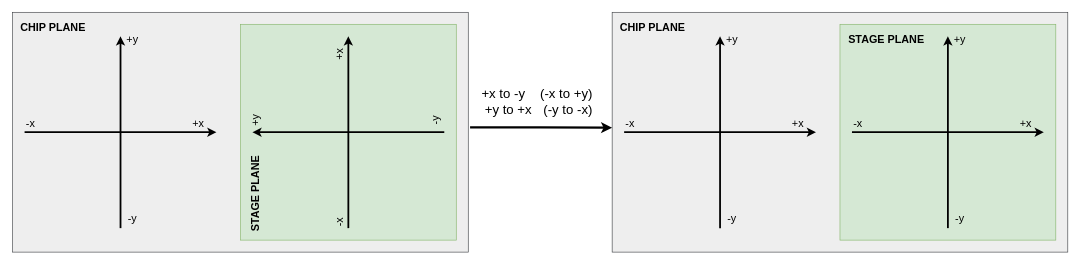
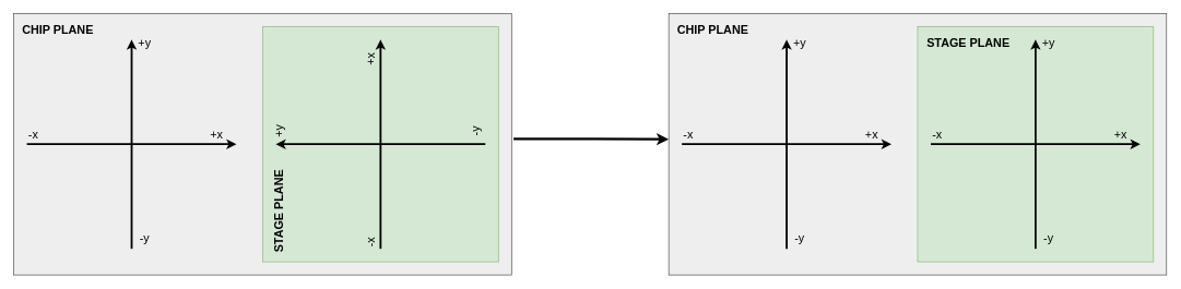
  <mxCell id="0" />
  <mxCell id="1" parent="0" />
  <mxCell id="2" style="edgeStyle=orthogonalEdgeStyle;rounded=0;orthogonalLoop=1;jettySize=auto;html=1;exitX=1.004;exitY=0.48;exitDx=0;exitDy=0;strokeWidth=4;fontSize=18;entryX=0;entryY=0.75;entryDx=0;entryDy=0;exitPerimeter=0;" edge="1" parent="1" source="3" target="34"><mxGeometry relative="1" as="geometry"><mxPoint x="1010" y="220" as="targetPoint" /></mxGeometry></mxCell>
  <mxCell id="3" value="" style="whiteSpace=wrap;html=1;fillColor=#eeeeee;strokeColor=#36393d;container=0;" vertex="1" parent="1"><mxGeometry x="20" y="20" width="760" height="400" as="geometry" /></mxCell>
  <mxCell id="4" value="" style="group" vertex="1" connectable="0" parent="1"><mxGeometry x="400" y="40" width="360" height="360" as="geometry" /></mxCell>
  <mxCell id="5" value="" style="whiteSpace=wrap;html=1;aspect=fixed;fillColor=#d5e8d4;strokeColor=#82b366;container=0;rotation=-90;" vertex="1" parent="4"><mxGeometry width="360" height="360" as="geometry" /></mxCell>
  <mxCell id="6" value="" style="endArrow=classic;html=1;rounded=0;strokeWidth=3;" edge="1" parent="4"><mxGeometry width="50" height="50" relative="1" as="geometry"><mxPoint x="340" y="180" as="sourcePoint" /><mxPoint x="20" y="180" as="targetPoint" /></mxGeometry></mxCell>
  <mxCell id="7" value="" style="endArrow=classic;html=1;rounded=0;strokeWidth=3;" edge="1" parent="4"><mxGeometry width="50" height="50" relative="1" as="geometry"><mxPoint x="180" y="340" as="sourcePoint" /><mxPoint x="180" y="20" as="targetPoint" /></mxGeometry></mxCell>
  <mxCell id="8" value="&lt;b&gt;&lt;font style=&quot;font-size: 18px;&quot;&gt;STAGE PLANE&amp;nbsp;&lt;/font&gt;&lt;/b&gt;" style="text;html=1;strokeColor=none;fillColor=none;align=center;verticalAlign=middle;whiteSpace=wrap;rounded=0;container=0;rotation=-90;" vertex="1" parent="4"><mxGeometry x="-45" y="265" width="140" height="30" as="geometry" /></mxCell>
  <mxCell id="9" value="+x" style="text;html=1;strokeColor=none;fillColor=none;align=center;verticalAlign=middle;whiteSpace=wrap;rounded=0;fontSize=18;container=0;rotation=-90;" vertex="1" parent="4"><mxGeometry x="135" y="35" width="60" height="30" as="geometry" /></mxCell>
  <mxCell id="10" value="-x" style="text;html=1;strokeColor=none;fillColor=none;align=center;verticalAlign=middle;whiteSpace=wrap;rounded=0;fontSize=18;container=0;rotation=-90;" vertex="1" parent="4"><mxGeometry x="135" y="315" width="60" height="30" as="geometry" /></mxCell>
  <mxCell id="11" value="+y" style="text;html=1;strokeColor=none;fillColor=none;align=center;verticalAlign=middle;whiteSpace=wrap;rounded=0;fontSize=18;container=0;rotation=-90;" vertex="1" parent="4"><mxGeometry x="-5" y="145" width="60" height="30" as="geometry" /></mxCell>
  <mxCell id="12" value="-y" style="text;html=1;strokeColor=none;fillColor=none;align=center;verticalAlign=middle;whiteSpace=wrap;rounded=0;fontSize=18;container=0;rotation=-90;" vertex="1" parent="4"><mxGeometry x="295" y="145" width="60" height="30" as="geometry" /></mxCell>
  <mxCell id="13" value="" style="endArrow=classic;html=1;rounded=0;strokeWidth=3;" edge="1" parent="1"><mxGeometry width="50" height="50" relative="1" as="geometry"><mxPoint x="200" y="380" as="sourcePoint" /><mxPoint x="200" y="60" as="targetPoint" /></mxGeometry></mxCell>
  <mxCell id="14" value="" style="endArrow=classic;html=1;rounded=0;strokeWidth=3;" edge="1" parent="1"><mxGeometry width="50" height="50" relative="1" as="geometry"><mxPoint x="40" y="220" as="sourcePoint" /><mxPoint x="360" y="220" as="targetPoint" /></mxGeometry></mxCell>
  <mxCell id="15" value="&lt;b&gt;&lt;font style=&quot;font-size: 18px;&quot;&gt;CHIP PLANE&amp;nbsp;&lt;/font&gt;&lt;/b&gt;" style="text;html=1;strokeColor=none;fillColor=none;align=center;verticalAlign=middle;whiteSpace=wrap;rounded=0;container=0;" vertex="1" parent="1"><mxGeometry x="30" y="30" width="120" height="30" as="geometry" /></mxCell>
  <mxCell id="16" value="+x" style="text;html=1;strokeColor=none;fillColor=none;align=center;verticalAlign=middle;whiteSpace=wrap;rounded=0;fontSize=18;container=0;" vertex="1" parent="1"><mxGeometry x="300" y="190" width="60" height="30" as="geometry" /></mxCell>
  <mxCell id="17" value="-x" style="text;html=1;strokeColor=none;fillColor=none;align=center;verticalAlign=middle;whiteSpace=wrap;rounded=0;fontSize=18;container=0;" vertex="1" parent="1"><mxGeometry x="20" y="190" width="60" height="30" as="geometry" /></mxCell>
  <mxCell id="18" value="+y" style="text;html=1;strokeColor=none;fillColor=none;align=center;verticalAlign=middle;whiteSpace=wrap;rounded=0;fontSize=18;container=0;" vertex="1" parent="1"><mxGeometry x="190" y="50" width="60" height="30" as="geometry" /></mxCell>
  <mxCell id="19" value="-y" style="text;html=1;strokeColor=none;fillColor=none;align=center;verticalAlign=middle;whiteSpace=wrap;rounded=0;fontSize=18;container=0;" vertex="1" parent="1"><mxGeometry x="190" y="350" width="60" height="30" as="geometry" /></mxCell>
  <mxCell id="20" value="" style="whiteSpace=wrap;html=1;fillColor=#eeeeee;strokeColor=#36393d;container=0;" vertex="1" parent="1"><mxGeometry x="1020" y="20" width="760" height="400" as="geometry" /></mxCell>
  <mxCell id="21" value="" style="group;rotation=90;" vertex="1" connectable="0" parent="1"><mxGeometry x="1400" y="40" width="360" height="360" as="geometry" /></mxCell>
  <mxCell id="22" value="" style="whiteSpace=wrap;html=1;aspect=fixed;fillColor=#d5e8d4;strokeColor=#82b366;container=0;rotation=0;" vertex="1" parent="21"><mxGeometry width="360" height="360" as="geometry" /></mxCell>
  <mxCell id="23" value="" style="endArrow=classic;html=1;rounded=0;strokeWidth=3;" edge="1" parent="21"><mxGeometry width="50" height="50" relative="1" as="geometry"><mxPoint x="180" y="340" as="sourcePoint" /><mxPoint x="180" y="20" as="targetPoint" /></mxGeometry></mxCell>
  <mxCell id="24" value="" style="endArrow=classic;html=1;rounded=0;strokeWidth=3;" edge="1" parent="21"><mxGeometry width="50" height="50" relative="1" as="geometry"><mxPoint x="20" y="180" as="sourcePoint" /><mxPoint x="340" y="180" as="targetPoint" /></mxGeometry></mxCell>
  <mxCell id="25" value="&lt;b&gt;&lt;font style=&quot;font-size: 18px;&quot;&gt;STAGE PLANE&amp;nbsp;&lt;/font&gt;&lt;/b&gt;" style="text;html=1;strokeColor=none;fillColor=none;align=center;verticalAlign=middle;whiteSpace=wrap;rounded=0;container=0;rotation=0;" vertex="1" parent="21"><mxGeometry x="10" y="10" width="140" height="30" as="geometry" /></mxCell>
  <mxCell id="26" value="+x" style="text;html=1;strokeColor=none;fillColor=none;align=center;verticalAlign=middle;whiteSpace=wrap;rounded=0;fontSize=18;container=0;rotation=0;" vertex="1" parent="21"><mxGeometry x="280" y="150" width="60" height="30" as="geometry" /></mxCell>
  <mxCell id="27" value="-x" style="text;html=1;strokeColor=none;fillColor=none;align=center;verticalAlign=middle;whiteSpace=wrap;rounded=0;fontSize=18;container=0;rotation=0;" vertex="1" parent="21"><mxGeometry y="150" width="60" height="30" as="geometry" /></mxCell>
  <mxCell id="28" value="+y" style="text;html=1;strokeColor=none;fillColor=none;align=center;verticalAlign=middle;whiteSpace=wrap;rounded=0;fontSize=18;container=0;rotation=0;" vertex="1" parent="21"><mxGeometry x="170" y="10" width="60" height="30" as="geometry" /></mxCell>
  <mxCell id="29" value="-y" style="text;html=1;strokeColor=none;fillColor=none;align=center;verticalAlign=middle;whiteSpace=wrap;rounded=0;fontSize=18;container=0;rotation=0;" vertex="1" parent="21"><mxGeometry x="170" y="310" width="60" height="30" as="geometry" /></mxCell>
  <mxCell id="30" value="" style="endArrow=classic;html=1;rounded=0;strokeWidth=3;" edge="1" parent="1"><mxGeometry width="50" height="50" relative="1" as="geometry"><mxPoint x="1200" y="380" as="sourcePoint" /><mxPoint x="1200" y="60" as="targetPoint" /></mxGeometry></mxCell>
  <mxCell id="31" value="" style="endArrow=classic;html=1;rounded=0;strokeWidth=3;" edge="1" parent="1"><mxGeometry width="50" height="50" relative="1" as="geometry"><mxPoint x="1040" y="220" as="sourcePoint" /><mxPoint x="1360" y="220" as="targetPoint" /></mxGeometry></mxCell>
  <mxCell id="32" value="&lt;b&gt;&lt;font style=&quot;font-size: 18px;&quot;&gt;CHIP PLANE&amp;nbsp;&lt;/font&gt;&lt;/b&gt;" style="text;html=1;strokeColor=none;fillColor=none;align=center;verticalAlign=middle;whiteSpace=wrap;rounded=0;container=0;" vertex="1" parent="1"><mxGeometry x="1030" y="30" width="120" height="30" as="geometry" /></mxCell>
  <mxCell id="33" value="+x" style="text;html=1;strokeColor=none;fillColor=none;align=center;verticalAlign=middle;whiteSpace=wrap;rounded=0;fontSize=18;container=0;" vertex="1" parent="1"><mxGeometry x="1300" y="190" width="60" height="30" as="geometry" /></mxCell>
  <mxCell id="34" value="-x" style="text;html=1;strokeColor=none;fillColor=none;align=center;verticalAlign=middle;whiteSpace=wrap;rounded=0;fontSize=18;container=0;" vertex="1" parent="1"><mxGeometry x="1020" y="190" width="60" height="30" as="geometry" /></mxCell>
  <mxCell id="35" value="+y" style="text;html=1;strokeColor=none;fillColor=none;align=center;verticalAlign=middle;whiteSpace=wrap;rounded=0;fontSize=18;container=0;" vertex="1" parent="1"><mxGeometry x="1190" y="50" width="60" height="30" as="geometry" /></mxCell>
  <mxCell id="36" value="-y" style="text;html=1;strokeColor=none;fillColor=none;align=center;verticalAlign=middle;whiteSpace=wrap;rounded=0;fontSize=18;container=0;" vertex="1" parent="1"><mxGeometry x="1190" y="350" width="60" height="30" as="geometry" /></mxCell>
- <mxCell id="37" value="&lt;font style=&quot;font-size: 22px;&quot;&gt;&lt;br&gt;&lt;/font&gt;&lt;div style=&quot;text-align: right; font-size: 22px;&quot;&gt;&lt;font style=&quot;font-size: 22px;&quot;&gt;+x to -y &lt;span style=&quot;white-space: pre;&quot;&gt;&#09;&lt;/span&gt;(-x to +y)&lt;/font&gt;&lt;/div&gt;&lt;div style=&quot;text-align: right; font-size: 22px;&quot;&gt;&lt;font style=&quot;font-size: 22px;&quot;&gt;&lt;span style=&quot;text-align: center;&quot;&gt;+y to +x&lt;/span&gt;&lt;span style=&quot;text-align: center; white-space: pre;&quot;&gt;&#09;&lt;/span&gt;&lt;span style=&quot;text-align: center;&quot;&gt;(-y to -x)&lt;/span&gt;&lt;/font&gt;&lt;/div&gt;" style="text;html=1;strokeColor=none;fillColor=none;align=center;verticalAlign=top;whiteSpace=wrap;rounded=0;fontSize=18;" vertex="1" parent="1"><mxGeometry x="780" y="110" width="230" height="90" as="geometry" /></mxCell>
